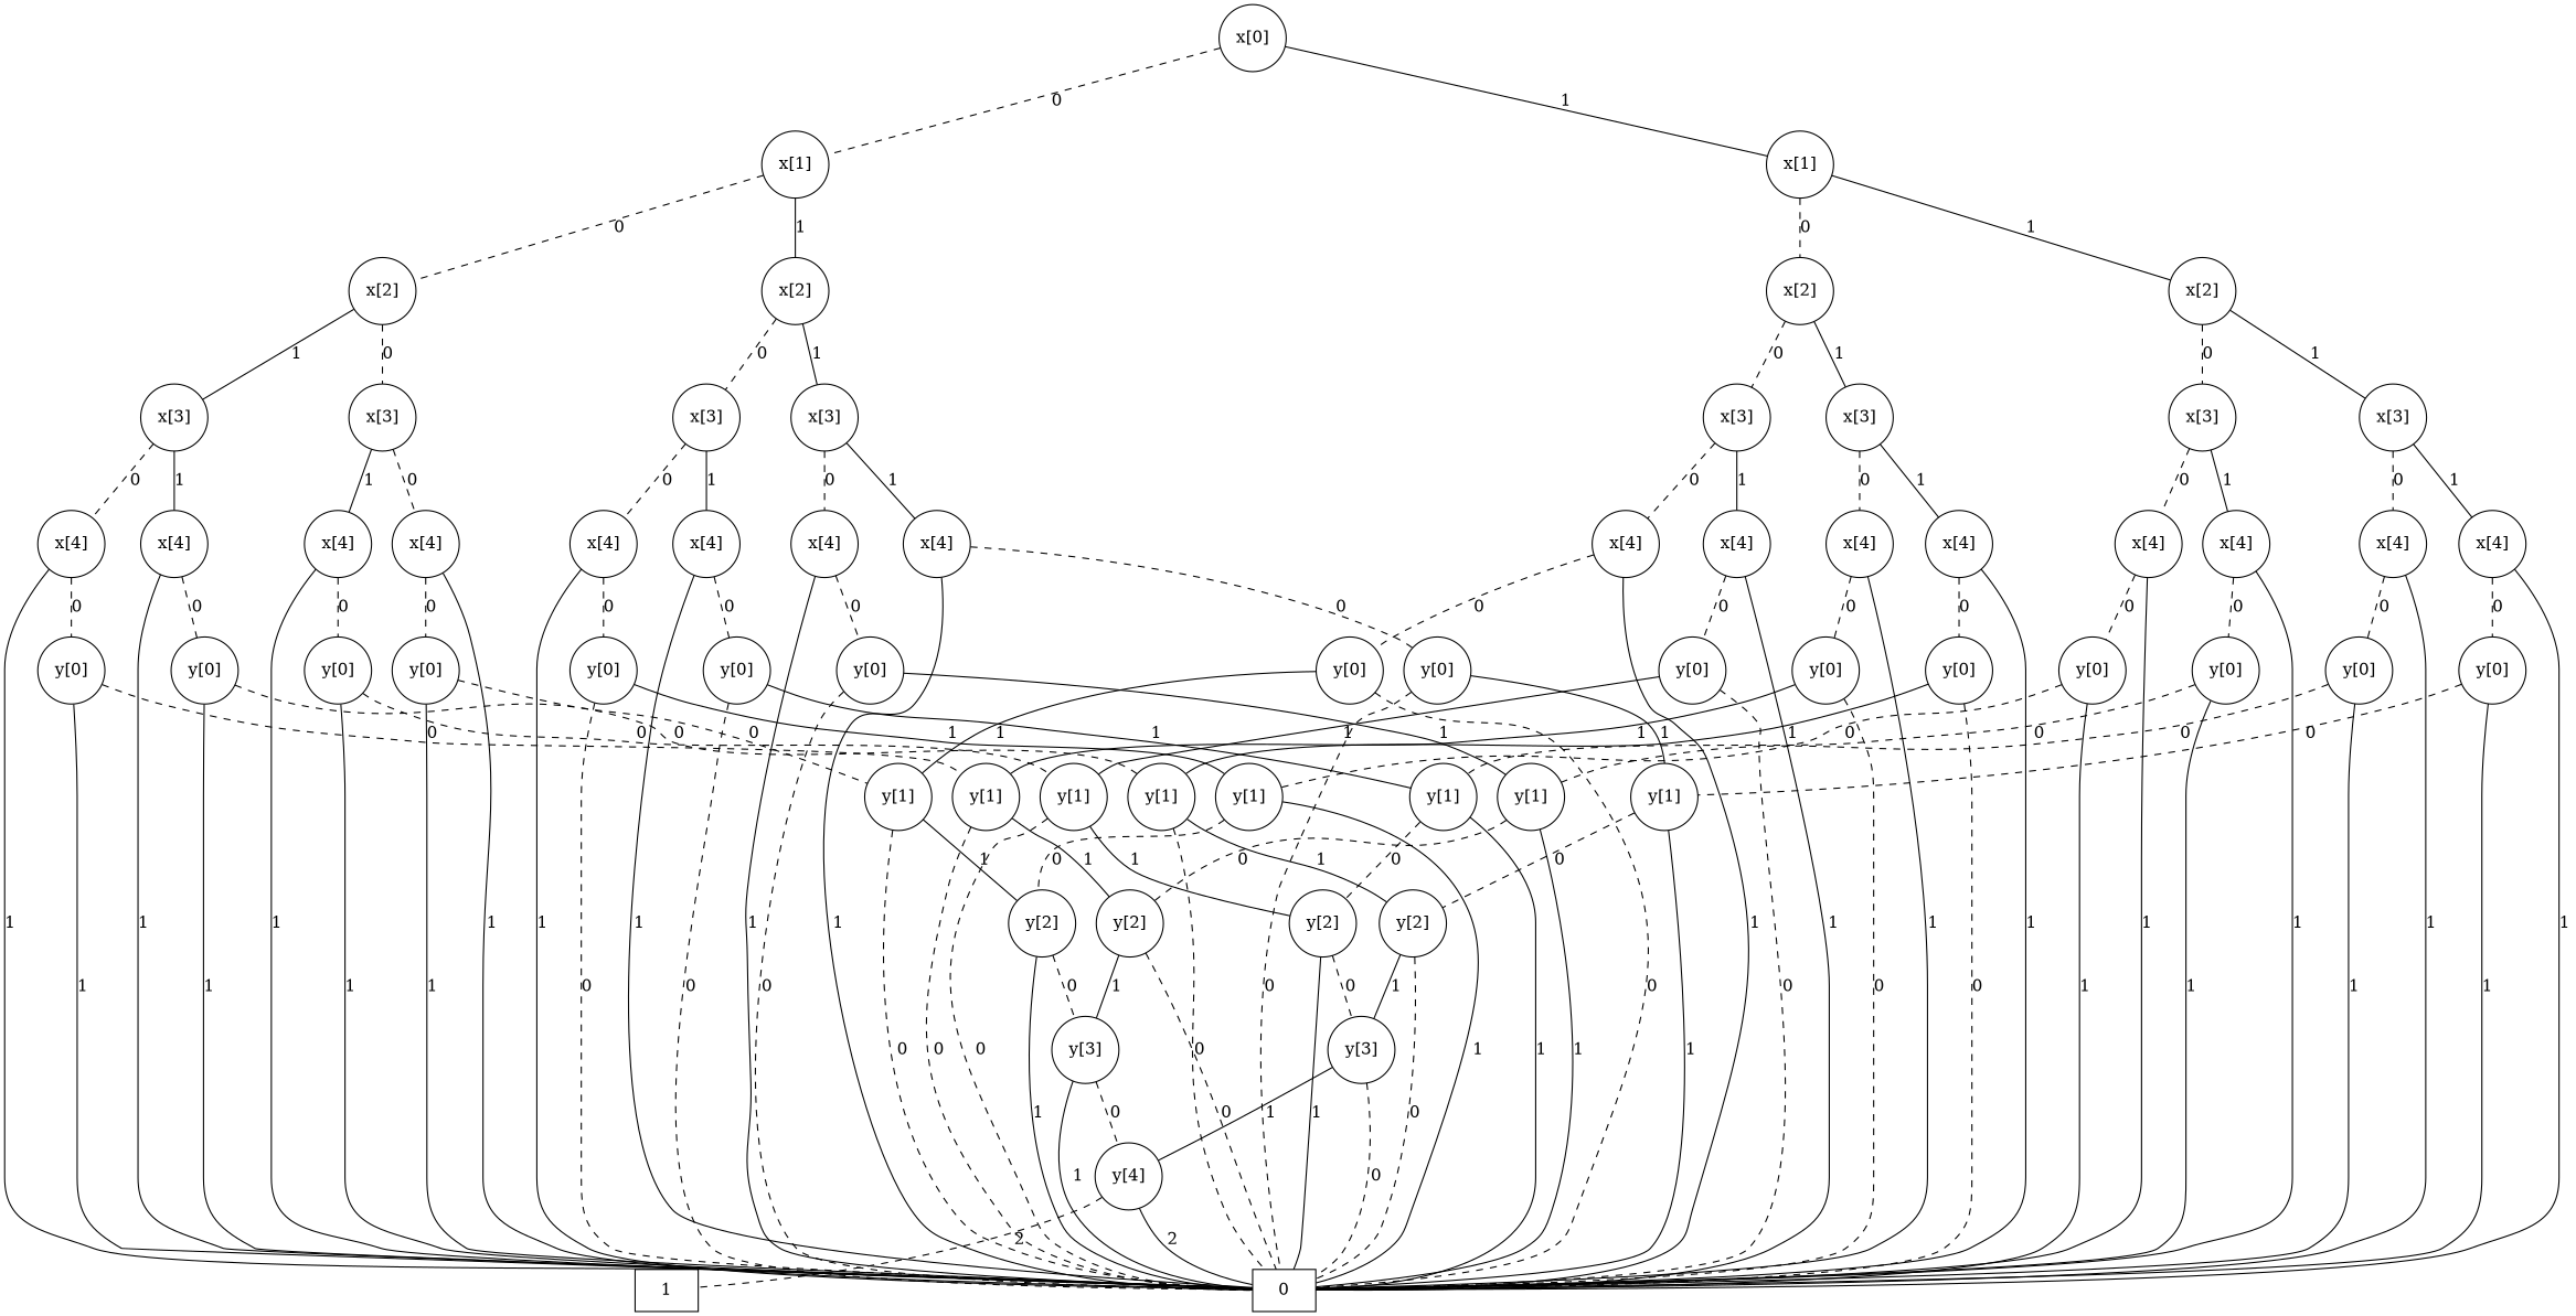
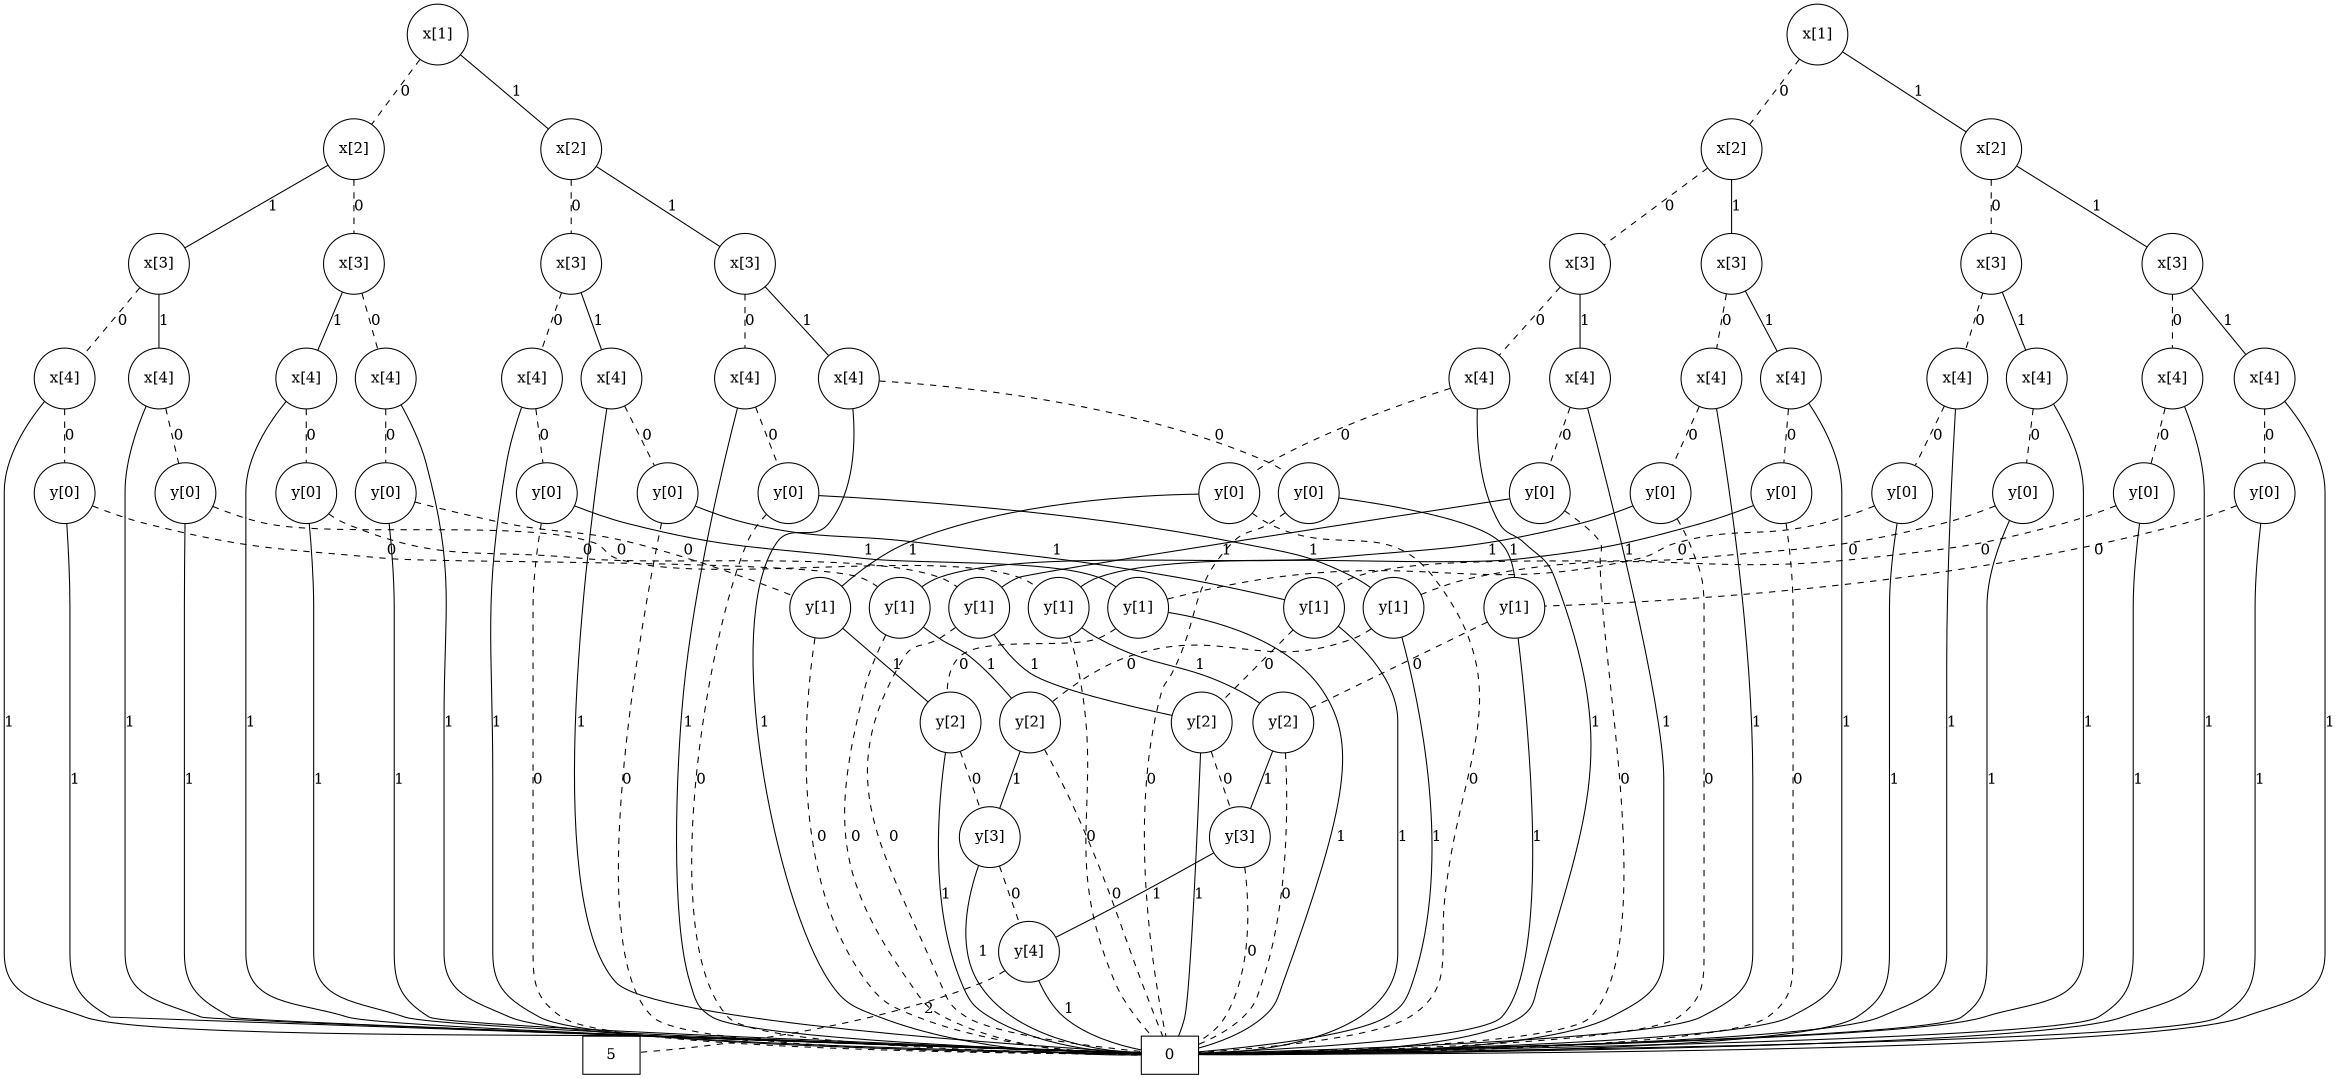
  graph {
    node [shape=circle]
    n1 [label=0 shape=box]
-   n2 [label=1 shape=box]
+   n2 [label=5 shape=box]
    n3 [label="y[4]"]
    n4 [label="y[3]"]
    n5 [label="y[2]"]
    n6 [label="y[1]"]
    n7 [label="y[0]"]
    n8 [label="x[4]"]
    n9 [label="y[3]"]
    n10 [label="y[2]"]
    n11 [label="y[1]"]
    n12 [label="y[0]"]
    n13 [label="x[4]"]
    n14 [label="x[3]"]
    n15 [label="y[2]"]
    n16 [label="y[1]"]
    n17 [label="y[0]"]
    n18 [label="x[4]"]
    n19 [label="y[2]"]
    n20 [label="y[1]"]
    n21 [label="y[0]"]
    n22 [label="x[4]"]
    n23 [label="x[3]"]
    n24 [label="x[2]"]
    n25 [label="y[1]"]
    n26 [label="y[0]"]
    n27 [label="x[4]"]
    n28 [label="y[1]"]
    n29 [label="y[0]"]
    n30 [label="x[4]"]
    n31 [label="x[3]"]
    n32 [label="y[1]"]
    n33 [label="y[0]"]
    n34 [label="x[4]"]
    n35 [label="y[1]"]
    n36 [label="y[0]"]
    n37 [label="x[4]"]
    n38 [label="x[3]"]
    n39 [label="x[2]"]
    n40 [label="x[1]"]
    n41 [label="y[0]"]
    n42 [label="x[4]"]
    n43 [label="y[0]"]
    n44 [label="x[4]"]
    n45 [label="x[3]"]
    n46 [label="y[0]"]
    n47 [label="x[4]"]
    n48 [label="y[0]"]
    n49 [label="x[4]"]
    n50 [label="x[3]"]
    n51 [label="x[2]"]
    n52 [label="y[0]"]
    n53 [label="x[4]"]
    n54 [label="y[0]"]
    n55 [label="x[4]"]
    n56 [label="x[3]"]
    n57 [label="y[0]"]
    n58 [label="x[4]"]
    n59 [label="y[0]"]
    n60 [label="x[4]"]
    n61 [label="x[3]"]
    n62 [label="x[2]"]
    n63 [label="x[1]"]
-   n64 [label="x[0]"]
-   n3 -- n1 [label=2]
+   n3 -- n1 [label=1]
    n3 -- n2 [label=2 style=dashed]
    n4 -- n1 [label=1]
    n4 -- n3 [label=0 style=dashed]
    n5 -- n1 [label=1]
    n5 -- n4 [label=0 style=dashed]
    n6 -- n1 [label=0 style=dashed]
    n6 -- n5 [label=1]
    n7 -- n1 [label=1]
    n7 -- n6 [label=0 style=dashed]
    n8 -- n1 [label=1]
    n8 -- n7 [label=0 style=dashed]
    n9 -- n1 [label=0 style=dashed]
    n9 -- n3 [label=1]
    n10 -- n1 [label=1]
    n10 -- n9 [label=0 style=dashed]
    n11 -- n1 [label=0 style=dashed]
    n11 -- n10 [label=1]
    n12 -- n1 [label=1]
    n12 -- n11 [label=0 style=dashed]
    n13 -- n1 [label=1]
    n13 -- n12 [label=0 style=dashed]
    n14 -- n8 [label=0 style=dashed]
    n14 -- n13 [label=1]
    n15 -- n1 [label=0 style=dashed]
    n15 -- n4 [label=1]
    n16 -- n1 [label=0 style=dashed]
    n16 -- n15 [label=1]
    n17 -- n1 [label=1]
    n17 -- n16 [label=0 style=dashed]
    n18 -- n1 [label=1]
    n18 -- n17 [label=0 style=dashed]
    n19 -- n1 [label=0 style=dashed]
    n19 -- n9 [label=1]
    n20 -- n1 [label=0 style=dashed]
    n20 -- n19 [label=1]
    n21 -- n1 [label=1]
    n21 -- n20 [label=0 style=dashed]
    n22 -- n1 [label=1]
    n22 -- n21 [label=0 style=dashed]
    n23 -- n18 [label=0 style=dashed]
    n23 -- n22 [label=1]
    n24 -- n14 [label=0 style=dashed]
    n24 -- n23 [label=1]
    n25 -- n1 [label=1]
    n25 -- n5 [label=0 style=dashed]
    n26 -- n1 [label=0 style=dashed]
    n26 -- n25 [label=1]
    n27 -- n1 [label=1]
    n27 -- n26 [label=0 style=dashed]
    n28 -- n1 [label=1]
    n28 -- n10 [label=0 style=dashed]
    n29 -- n1 [label=0 style=dashed]
    n29 -- n28 [label=1]
    n30 -- n1 [label=1]
    n30 -- n29 [label=0 style=dashed]
    n31 -- n27 [label=0 style=dashed]
    n31 -- n30 [label=1]
    n32 -- n1 [label=1]
    n32 -- n15 [label=0 style=dashed]
    n33 -- n1 [label=0 style=dashed]
    n33 -- n32 [label=1]
    n34 -- n1 [label=1]
    n34 -- n33 [label=0 style=dashed]
    n35 -- n1 [label=1]
    n35 -- n19 [label=0 style=dashed]
    n36 -- n1 [label=0 style=dashed]
    n36 -- n35 [label=1]
    n37 -- n1 [label=1]
    n37 -- n36 [label=0 style=dashed]
    n38 -- n34 [label=0 style=dashed]
    n38 -- n37 [label=1]
    n39 -- n31 [label=0 style=dashed]
    n39 -- n38 [label=1]
    n40 -- n24 [label=0 style=dashed]
    n40 -- n39 [label=1]
    n41 -- n1 [label=0 style=dashed]
    n41 -- n6 [label=1]
    n42 -- n1 [label=1]
    n42 -- n41 [label=0 style=dashed]
    n43 -- n1 [label=0 style=dashed]
    n43 -- n11 [label=1]
    n44 -- n1 [label=1]
    n44 -- n43 [label=0 style=dashed]
    n45 -- n42 [label=0 style=dashed]
    n45 -- n44 [label=1]
    n46 -- n1 [label=0 style=dashed]
    n46 -- n16 [label=1]
    n47 -- n1 [label=1]
    n47 -- n46 [label=0 style=dashed]
    n48 -- n1 [label=0 style=dashed]
    n48 -- n20 [label=1]
    n49 -- n1 [label=1]
    n49 -- n48 [label=0 style=dashed]
    n50 -- n47 [label=0 style=dashed]
    n50 -- n49 [label=1]
    n51 -- n45 [label=0 style=dashed]
    n51 -- n50 [label=1]
    n52 -- n1 [label=1]
    n52 -- n25 [label=0 style=dashed]
    n53 -- n1 [label=1]
    n53 -- n52 [label=0 style=dashed]
    n54 -- n1 [label=1]
    n54 -- n28 [label=0 style=dashed]
    n55 -- n1 [label=1]
    n55 -- n54 [label=0 style=dashed]
    n56 -- n53 [label=0 style=dashed]
    n56 -- n55 [label=1]
    n57 -- n1 [label=1]
    n57 -- n32 [label=0 style=dashed]
    n58 -- n1 [label=1]
    n58 -- n57 [label=0 style=dashed]
    n59 -- n1 [label=1]
    n59 -- n35 [label=0 style=dashed]
    n60 -- n1 [label=1]
    n60 -- n59 [label=0 style=dashed]
    n61 -- n58 [label=0 style=dashed]
    n61 -- n60 [label=1]
    n62 -- n56 [label=0 style=dashed]
    n62 -- n61 [label=1]
    n63 -- n51 [label=0 style=dashed]
    n63 -- n62 [label=1]
-   n64 -- n40 [label=0 style=dashed]
-   n64 -- n63 [label=1]
  }
